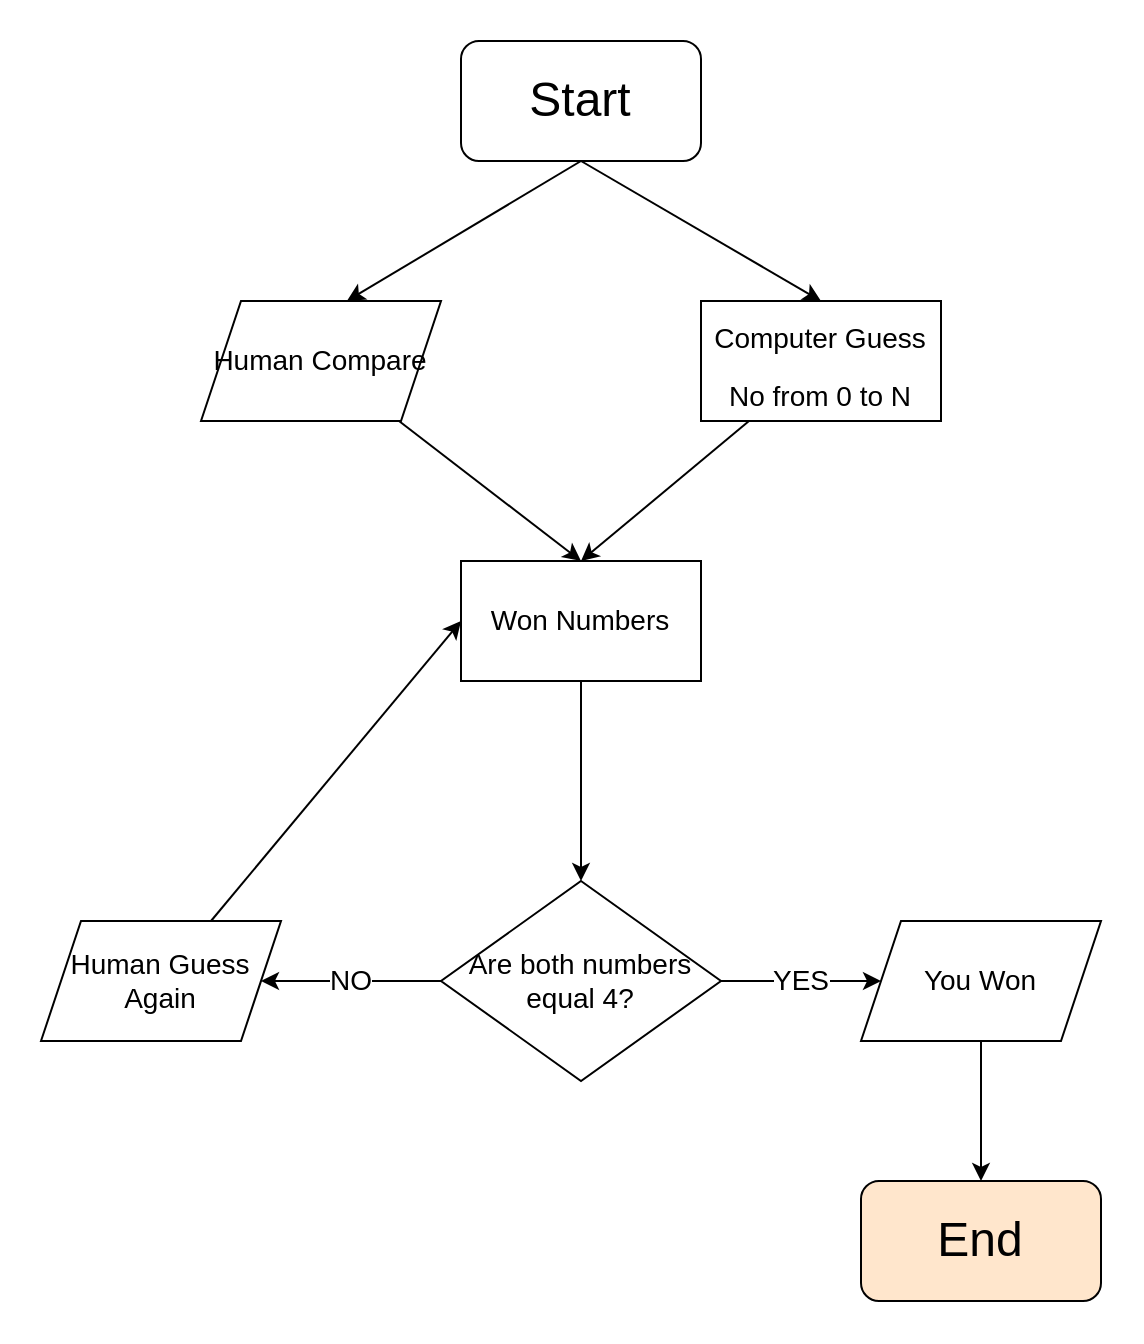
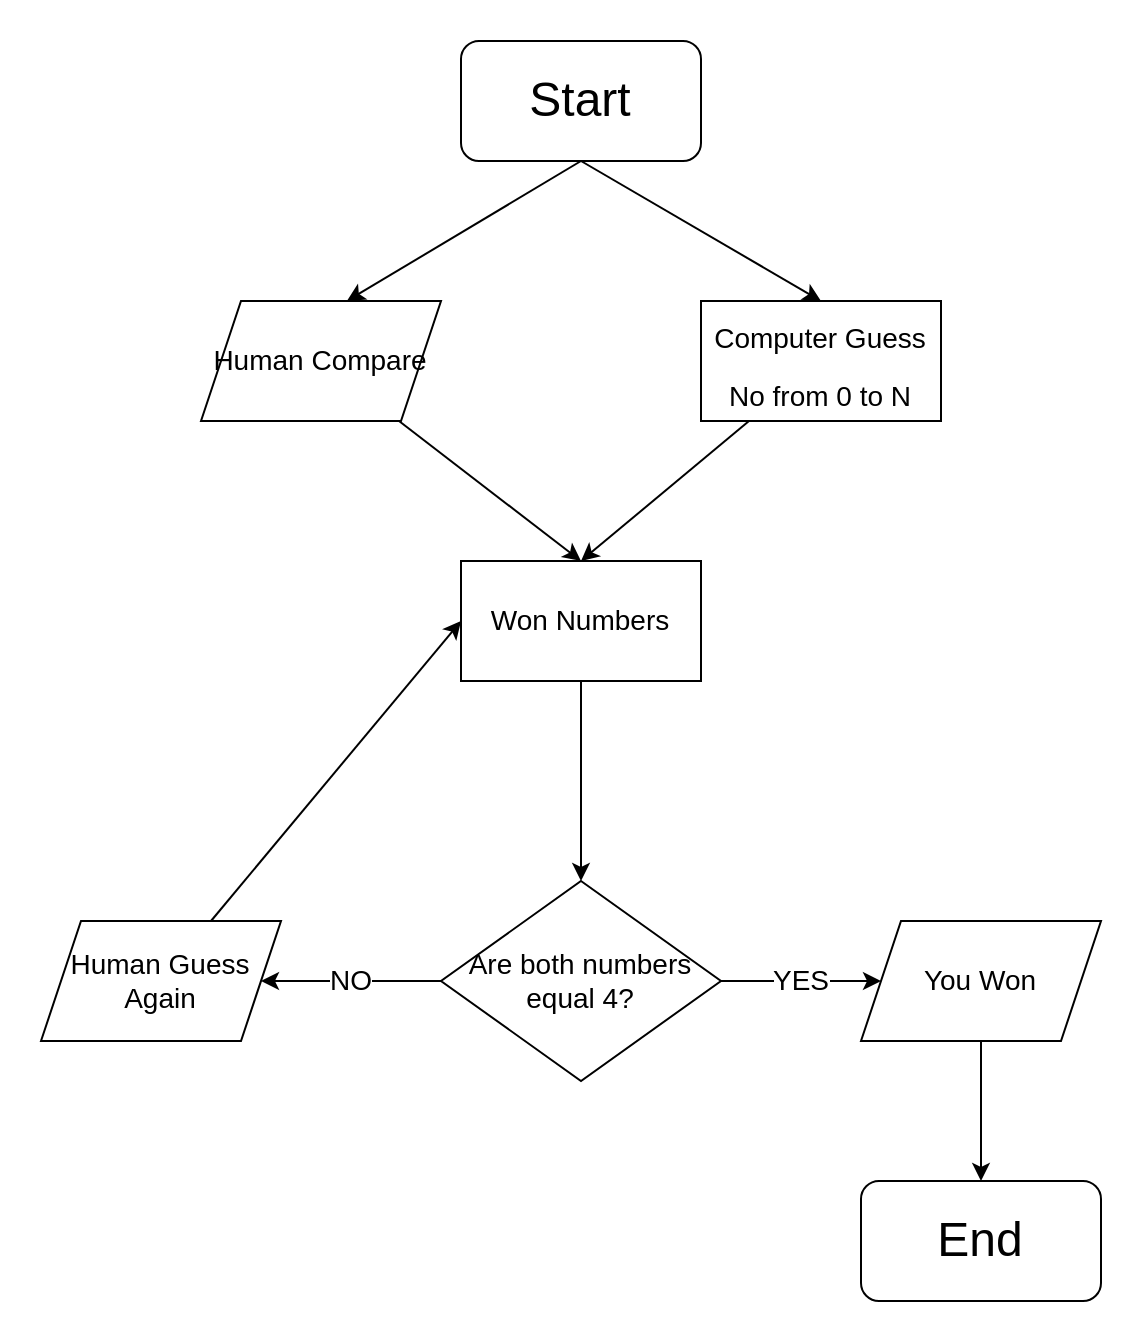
  <mxCell id="0" />
  <mxCell id="1" parent="0" />
  <mxCell id="2" style="edgeStyle=none;html=1;exitX=0.5;exitY=1;exitDx=0;exitDy=0;fontSize=24;entryX=0.608;entryY=0;entryDx=0;entryDy=0;entryPerimeter=0;" edge="1" parent="1" source="4" target="8"><mxGeometry relative="1" as="geometry"><mxPoint x="174.04" y="146.52" as="targetPoint" /></mxGeometry></mxCell>
  <mxCell id="3" style="edgeStyle=none;html=1;exitX=0.5;exitY=1;exitDx=0;exitDy=0;entryX=0.5;entryY=0;entryDx=0;entryDy=0;fontSize=24;" edge="1" parent="1" source="4" target="6"><mxGeometry relative="1" as="geometry" /></mxCell>
  <mxCell id="4" value="&lt;font style=&quot;font-size: 24px;&quot;&gt;Start&lt;/font&gt;" style="rounded=1;whiteSpace=wrap;html=1;" vertex="1" parent="1"><mxGeometry x="230" y="20" width="120" height="60" as="geometry" /></mxCell>
  <mxCell id="5" style="edgeStyle=none;html=1;fontSize=14;" edge="1" parent="1" source="6"><mxGeometry relative="1" as="geometry"><mxPoint x="290" y="280" as="targetPoint" /></mxGeometry></mxCell>
  <mxCell id="6" value="&lt;font style=&quot;font-size: 14px;&quot;&gt;Computer Guess No from 0 to N&lt;/font&gt;" style="rounded=0;whiteSpace=wrap;html=1;fontSize=24;" vertex="1" parent="1"><mxGeometry x="350" y="150" width="120" height="60" as="geometry" /></mxCell>
  <mxCell id="7" style="edgeStyle=none;html=1;fontSize=14;" edge="1" parent="1" source="8"><mxGeometry relative="1" as="geometry"><mxPoint x="290" y="280" as="targetPoint" /></mxGeometry></mxCell>
  <mxCell id="8" value="&lt;font style=&quot;font-size: 14px;&quot;&gt;Human Compare&lt;/font&gt;" style="shape=parallelogram;perimeter=parallelogramPerimeter;whiteSpace=wrap;html=1;fixedSize=1;fontSize=14;" vertex="1" parent="1"><mxGeometry x="100" y="150" width="120" height="60" as="geometry" /></mxCell>
  <mxCell id="9" value="YES" style="edgeStyle=none;html=1;fontSize=14;" edge="1" parent="1" source="11" target="13"><mxGeometry relative="1" as="geometry"><mxPoint x="430" y="330" as="targetPoint" /></mxGeometry></mxCell>
  <mxCell id="10" value="NO" style="edgeStyle=none;html=1;fontSize=14;entryX=1;entryY=0.5;entryDx=0;entryDy=0;" edge="1" parent="1" source="11" target="15"><mxGeometry relative="1" as="geometry"><mxPoint x="150" y="330" as="targetPoint" /></mxGeometry></mxCell>
  <mxCell id="11" value="Are both numbers equal 4?" style="rhombus;whiteSpace=wrap;html=1;fontSize=14;" vertex="1" parent="1"><mxGeometry x="220" y="440" width="140" height="100" as="geometry" /></mxCell>
  <mxCell id="12" style="edgeStyle=none;html=1;fontSize=14;" edge="1" parent="1" source="13" target="18"><mxGeometry relative="1" as="geometry"><mxPoint x="490" y="590" as="targetPoint" /></mxGeometry></mxCell>
  <mxCell id="13" value="You Won" style="shape=parallelogram;perimeter=parallelogramPerimeter;whiteSpace=wrap;html=1;fixedSize=1;fontSize=14;" vertex="1" parent="1"><mxGeometry x="430" y="460" width="120" height="60" as="geometry" /></mxCell>
  <mxCell id="14" style="edgeStyle=none;html=1;entryX=0;entryY=0.5;entryDx=0;entryDy=0;fontSize=14;" edge="1" parent="1" source="15" target="17"><mxGeometry relative="1" as="geometry" /></mxCell>
  <mxCell id="15" value="Human Guess Again" style="shape=parallelogram;perimeter=parallelogramPerimeter;whiteSpace=wrap;html=1;fixedSize=1;fontSize=14;" vertex="1" parent="1"><mxGeometry x="20" y="460" width="120" height="60" as="geometry" /></mxCell>
  <mxCell id="16" style="edgeStyle=none;html=1;entryX=0.5;entryY=0;entryDx=0;entryDy=0;fontSize=14;" edge="1" parent="1" source="17" target="11"><mxGeometry relative="1" as="geometry" /></mxCell>
  <mxCell id="17" value="Won Numbers" style="rounded=0;whiteSpace=wrap;html=1;fontSize=14;" vertex="1" parent="1"><mxGeometry x="230" y="280" width="120" height="60" as="geometry" /></mxCell>
- <mxCell id="18" value="&lt;font style=&quot;font-size: 24px;&quot;&gt;End&lt;/font&gt;" style="rounded=1;whiteSpace=wrap;html=1;fontSize=14;fillColor=#ffe6cc;" vertex="1" parent="1"><mxGeometry x="430" y="590" width="120" height="60" as="geometry" /></mxCell>
+ <mxCell id="18" value="&lt;font style=&quot;font-size: 24px;&quot;&gt;End&lt;/font&gt;" style="rounded=1;whiteSpace=wrap;html=1;fontSize=14;" vertex="1" parent="1"><mxGeometry x="430" y="590" width="120" height="60" as="geometry" /></mxCell>
